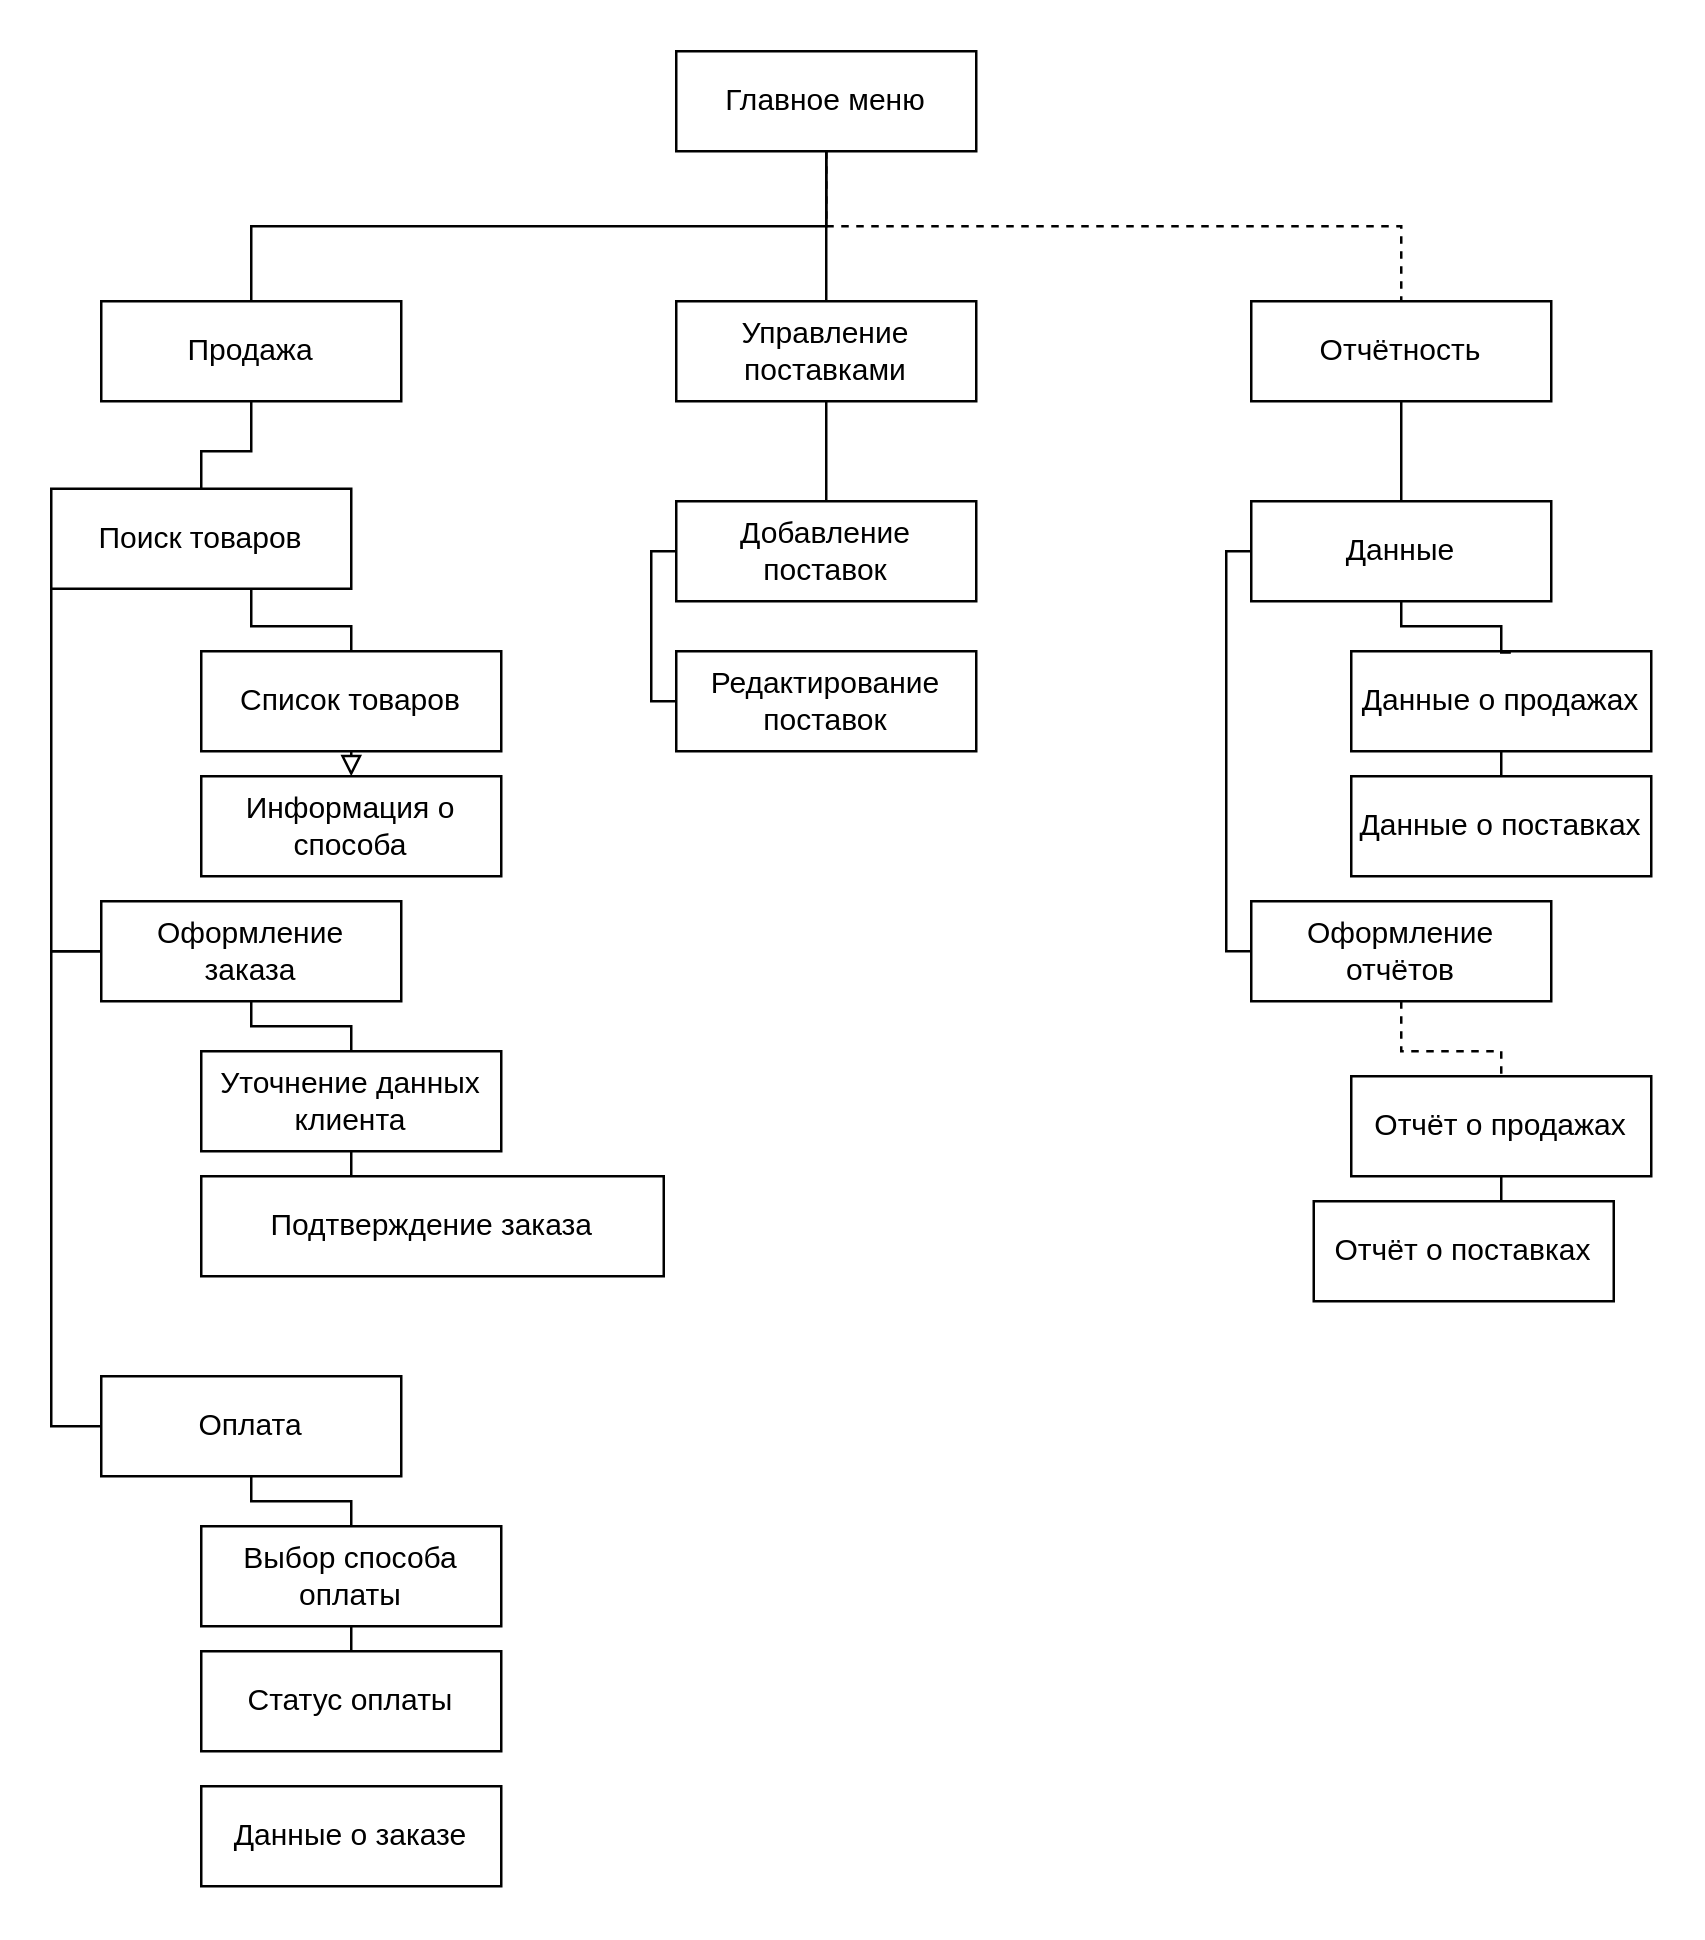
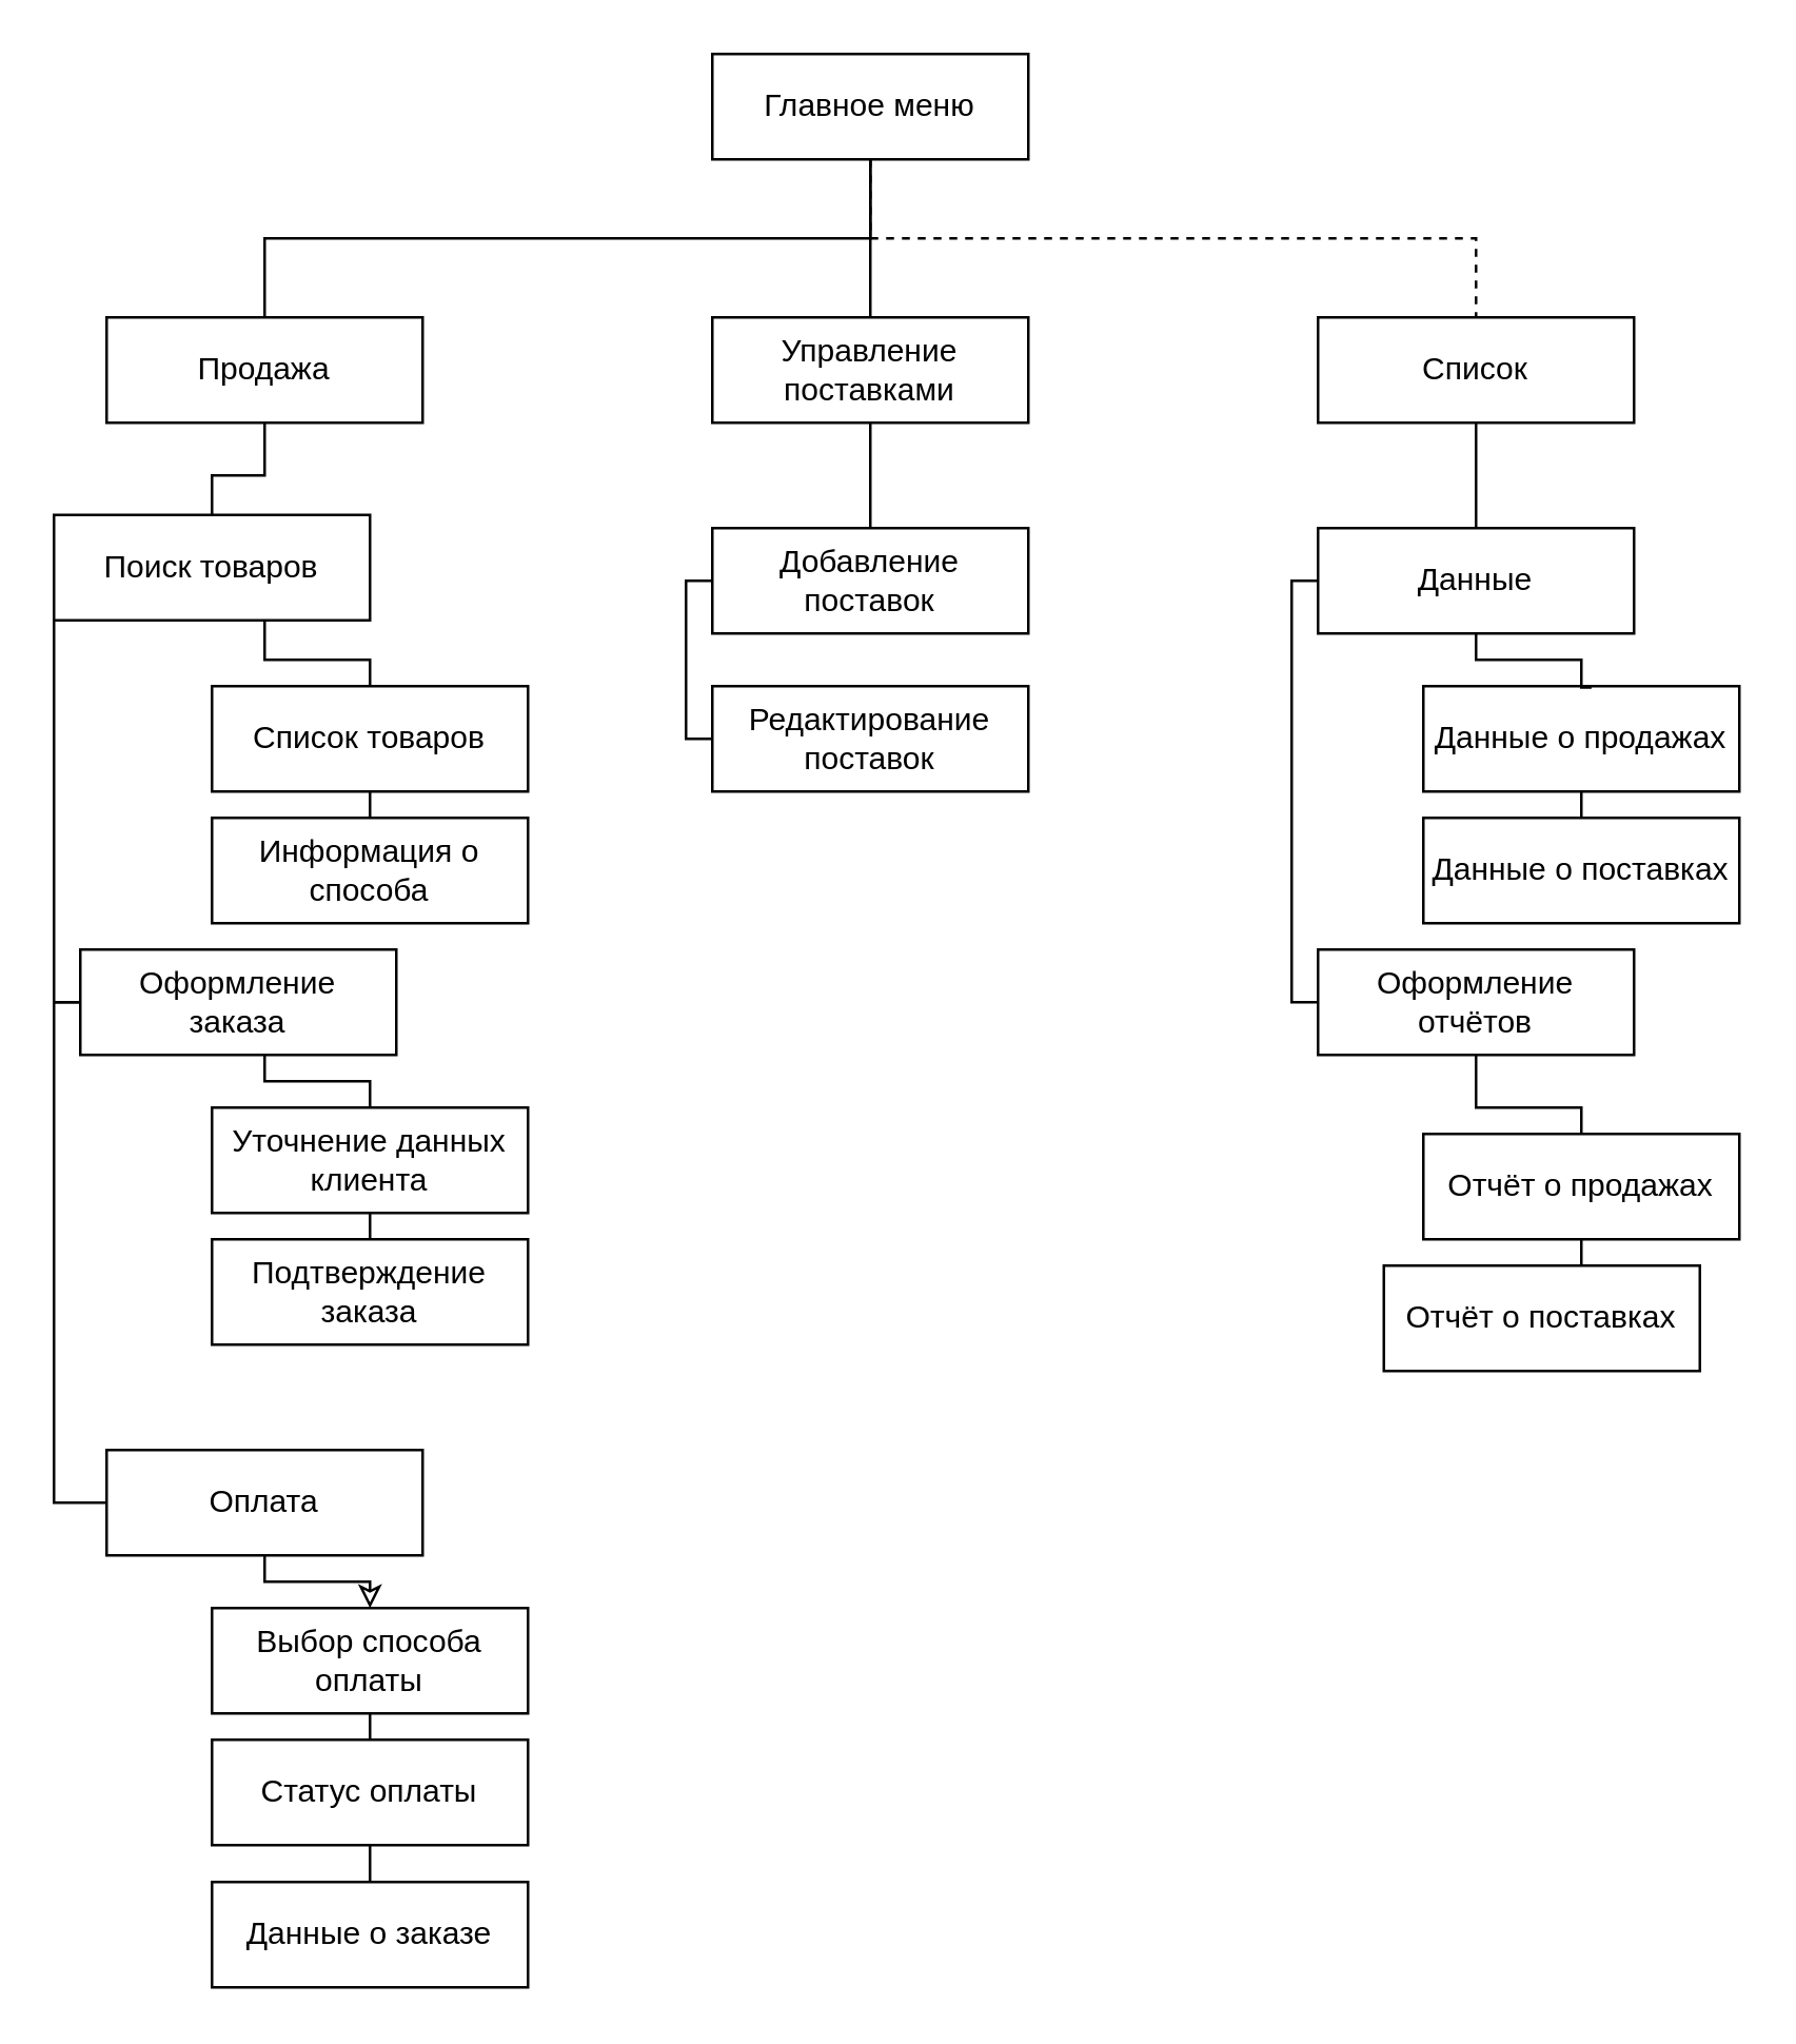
  <mxCell id="0" />
  <mxCell id="1" parent="0" />
  <mxCell id="2" style="edgeStyle=orthogonalEdgeStyle;rounded=0;orthogonalLoop=1;jettySize=auto;html=1;entryX=0.5;entryY=0;entryDx=0;entryDy=0;endArrow=none;endFill=0;" edge="1" parent="1" source="5" target="7"><mxGeometry relative="1" as="geometry" /></mxCell>
  <mxCell id="3" style="edgeStyle=orthogonalEdgeStyle;rounded=0;orthogonalLoop=1;jettySize=auto;html=1;entryX=0.5;entryY=0;entryDx=0;entryDy=0;endArrow=none;endFill=0;" edge="1" parent="1" source="5" target="9"><mxGeometry relative="1" as="geometry"><Array as="points"><mxPoint x="330" y="90" /><mxPoint x="100" y="90" /></Array></mxGeometry></mxCell>
  <mxCell id="4" style="edgeStyle=orthogonalEdgeStyle;rounded=0;orthogonalLoop=1;jettySize=auto;html=1;entryX=0.5;entryY=0;entryDx=0;entryDy=0;endArrow=none;endFill=0;dashed=1;" edge="1" parent="1" source="5" target="27"><mxGeometry relative="1" as="geometry"><Array as="points"><mxPoint x="330" y="90" /><mxPoint x="560" y="90" /></Array></mxGeometry></mxCell>
  <mxCell id="5" value="Главное меню" style="rounded=0;whiteSpace=wrap;html=1;" vertex="1" parent="1"><mxGeometry x="270" y="20" width="120" height="40" as="geometry" /></mxCell>
  <mxCell id="6" style="edgeStyle=orthogonalEdgeStyle;rounded=0;orthogonalLoop=1;jettySize=auto;html=1;endArrow=none;endFill=0;" edge="1" parent="1" source="7" target="43"><mxGeometry relative="1" as="geometry" /></mxCell>
  <mxCell id="7" value="Управление поставками" style="rounded=0;whiteSpace=wrap;html=1;" vertex="1" parent="1"><mxGeometry x="270" y="120" width="120" height="40" as="geometry" /></mxCell>
  <mxCell id="8" style="edgeStyle=orthogonalEdgeStyle;rounded=0;orthogonalLoop=1;jettySize=auto;html=1;entryX=0.5;entryY=0;entryDx=0;entryDy=0;endArrow=none;endFill=0;" edge="1" parent="1" source="9" target="12"><mxGeometry relative="1" as="geometry" /></mxCell>
  <mxCell id="9" value="Продажа" style="rounded=0;whiteSpace=wrap;html=1;" vertex="1" parent="1"><mxGeometry x="40" y="120" width="120" height="40" as="geometry" /></mxCell>
  <mxCell id="10" style="edgeStyle=orthogonalEdgeStyle;rounded=0;orthogonalLoop=1;jettySize=auto;html=1;entryX=0.5;entryY=0;entryDx=0;entryDy=0;endArrow=none;endFill=0;" edge="1" parent="1" source="12" target="14"><mxGeometry relative="1" as="geometry"><Array as="points"><mxPoint x="100" y="250" /><mxPoint x="140" y="250" /></Array></mxGeometry></mxCell>
  <mxCell id="11" style="edgeStyle=orthogonalEdgeStyle;rounded=0;orthogonalLoop=1;jettySize=auto;html=1;entryX=0;entryY=0.5;entryDx=0;entryDy=0;endArrow=none;endFill=0;" edge="1" parent="1" source="12" target="18"><mxGeometry relative="1" as="geometry"><Array as="points"><mxPoint x="20" y="215" /><mxPoint x="20" y="380" /></Array></mxGeometry></mxCell>
  <mxCell id="12" value="Поиск товаров" style="rounded=0;whiteSpace=wrap;html=1;" vertex="1" parent="1"><mxGeometry x="20" y="195" width="120" height="40" as="geometry" /></mxCell>
- <mxCell id="13" style="edgeStyle=orthogonalEdgeStyle;rounded=0;orthogonalLoop=1;jettySize=auto;html=1;exitX=0.5;exitY=1;exitDx=0;exitDy=0;entryX=0.5;entryY=0;entryDx=0;entryDy=0;endArrow=block;endFill=0;" edge="1" parent="1" source="14" target="15"><mxGeometry relative="1" as="geometry" /></mxCell>
+ <mxCell id="13" style="edgeStyle=orthogonalEdgeStyle;rounded=0;orthogonalLoop=1;jettySize=auto;html=1;exitX=0.5;exitY=1;exitDx=0;exitDy=0;entryX=0.5;entryY=0;entryDx=0;entryDy=0;endArrow=none;endFill=0;" edge="1" parent="1" source="14" target="15"><mxGeometry relative="1" as="geometry" /></mxCell>
  <mxCell id="14" value="Список товаров" style="rounded=0;whiteSpace=wrap;html=1;" vertex="1" parent="1"><mxGeometry x="80" y="260" width="120" height="40" as="geometry" /></mxCell>
  <mxCell id="15" value="Информация о способа" style="rounded=0;whiteSpace=wrap;html=1;" vertex="1" parent="1"><mxGeometry x="80" y="310" width="120" height="40" as="geometry" /></mxCell>
  <mxCell id="16" style="edgeStyle=orthogonalEdgeStyle;rounded=0;orthogonalLoop=1;jettySize=auto;html=1;entryX=0.5;entryY=0;entryDx=0;entryDy=0;endArrow=none;endFill=0;" edge="1" parent="1" source="18" target="40"><mxGeometry relative="1" as="geometry"><Array as="points"><mxPoint x="100" y="410" /><mxPoint x="140" y="410" /></Array></mxGeometry></mxCell>
  <mxCell id="17" style="edgeStyle=orthogonalEdgeStyle;rounded=0;orthogonalLoop=1;jettySize=auto;html=1;entryX=0;entryY=0.5;entryDx=0;entryDy=0;endArrow=none;endFill=0;" edge="1" parent="1" source="18" target="20"><mxGeometry relative="1" as="geometry"><Array as="points"><mxPoint x="20" y="380" /><mxPoint x="20" y="570" /></Array></mxGeometry></mxCell>
- <mxCell id="18" value="Оформление&lt;br&gt;заказа" style="rounded=0;whiteSpace=wrap;html=1;" vertex="1" parent="1"><mxGeometry x="40" y="360" width="120" height="40" as="geometry" /></mxCell>
- <mxCell id="19" style="edgeStyle=orthogonalEdgeStyle;rounded=0;orthogonalLoop=1;jettySize=auto;html=1;entryX=0.5;entryY=0;entryDx=0;entryDy=0;endArrow=none;endFill=0;" edge="1" parent="1" source="20" target="25"><mxGeometry relative="1" as="geometry"><Array as="points"><mxPoint x="100" y="600" /><mxPoint x="140" y="600" /></Array></mxGeometry></mxCell>
+ <mxCell id="18" value="Оформление&lt;br&gt;заказа" style="rounded=0;whiteSpace=wrap;html=1;" vertex="1" parent="1"><mxGeometry x="30" y="360" width="120" height="40" as="geometry" /></mxCell>
+ <mxCell id="19" style="edgeStyle=orthogonalEdgeStyle;rounded=0;orthogonalLoop=1;jettySize=auto;html=1;entryX=0.5;entryY=0;entryDx=0;entryDy=0;endArrow=classic;endFill=0;" edge="1" parent="1" source="20" target="25"><mxGeometry relative="1" as="geometry"><Array as="points"><mxPoint x="100" y="600" /><mxPoint x="140" y="600" /></Array></mxGeometry></mxCell>
  <mxCell id="20" value="Оплата" style="rounded=0;whiteSpace=wrap;html=1;" vertex="1" parent="1"><mxGeometry x="40" y="550" width="120" height="40" as="geometry" /></mxCell>
+ <mxCell id="21" style="edgeStyle=orthogonalEdgeStyle;rounded=0;orthogonalLoop=1;jettySize=auto;html=1;entryX=0.5;entryY=0;entryDx=0;entryDy=0;endArrow=none;endFill=0;" edge="1" parent="1" source="22" target="23"><mxGeometry relative="1" as="geometry" /></mxCell>
  <mxCell id="22" value="Статус оплаты" style="rounded=0;whiteSpace=wrap;html=1;" vertex="1" parent="1"><mxGeometry x="80" y="660" width="120" height="40" as="geometry" /></mxCell>
  <mxCell id="23" value="Данные о заказе" style="rounded=0;whiteSpace=wrap;html=1;" vertex="1" parent="1"><mxGeometry x="80" y="714" width="120" height="40" as="geometry" /></mxCell>
  <mxCell id="24" style="edgeStyle=orthogonalEdgeStyle;rounded=0;orthogonalLoop=1;jettySize=auto;html=1;endArrow=none;endFill=0;" edge="1" parent="1" source="25"><mxGeometry relative="1" as="geometry"><mxPoint x="140" y="660" as="targetPoint" /><Array as="points"><mxPoint x="140" y="660" /></Array></mxGeometry></mxCell>
  <mxCell id="25" value="Выбор способа оплаты" style="rounded=0;whiteSpace=wrap;html=1;" vertex="1" parent="1"><mxGeometry x="80" y="610" width="120" height="40" as="geometry" /></mxCell>
  <mxCell id="26" style="edgeStyle=orthogonalEdgeStyle;rounded=0;orthogonalLoop=1;jettySize=auto;html=1;entryX=0.5;entryY=0;entryDx=0;entryDy=0;endArrow=none;endFill=0;" edge="1" parent="1" source="27" target="29"><mxGeometry relative="1" as="geometry" /></mxCell>
- <mxCell id="27" value="Отчётность" style="rounded=0;whiteSpace=wrap;html=1;" vertex="1" parent="1"><mxGeometry x="500" y="120" width="120" height="40" as="geometry" /></mxCell>
+ <mxCell id="27" value="Список" style="rounded=0;whiteSpace=wrap;html=1;" vertex="1" parent="1"><mxGeometry x="500" y="120" width="120" height="40" as="geometry" /></mxCell>
  <mxCell id="28" style="edgeStyle=orthogonalEdgeStyle;rounded=0;orthogonalLoop=1;jettySize=auto;html=1;entryX=0;entryY=0.5;entryDx=0;entryDy=0;endArrow=none;endFill=0;" edge="1" parent="1" source="29" target="31"><mxGeometry relative="1" as="geometry"><Array as="points"><mxPoint x="490" y="220" /><mxPoint x="490" y="380" /></Array></mxGeometry></mxCell>
  <mxCell id="29" value="Данные" style="rounded=0;whiteSpace=wrap;html=1;" vertex="1" parent="1"><mxGeometry x="500" y="200" width="120" height="40" as="geometry" /></mxCell>
- <mxCell id="30" style="edgeStyle=orthogonalEdgeStyle;rounded=0;orthogonalLoop=1;jettySize=auto;html=1;entryX=0.5;entryY=0;entryDx=0;entryDy=0;endArrow=none;endFill=0;dashed=1;" edge="1" parent="1" source="31" target="33"><mxGeometry relative="1" as="geometry" /></mxCell>
+ <mxCell id="30" style="edgeStyle=orthogonalEdgeStyle;rounded=0;orthogonalLoop=1;jettySize=auto;html=1;entryX=0.5;entryY=0;entryDx=0;entryDy=0;endArrow=none;endFill=0;" edge="1" parent="1" source="31" target="33"><mxGeometry relative="1" as="geometry" /></mxCell>
  <mxCell id="31" value="Оформление&lt;br&gt;отчётов" style="rounded=0;whiteSpace=wrap;html=1;" vertex="1" parent="1"><mxGeometry x="500" y="360" width="120" height="40" as="geometry" /></mxCell>
  <mxCell id="32" style="edgeStyle=orthogonalEdgeStyle;rounded=0;orthogonalLoop=1;jettySize=auto;html=1;entryX=0.5;entryY=0;entryDx=0;entryDy=0;endArrow=none;endFill=0;" edge="1" parent="1" source="33" target="34"><mxGeometry relative="1" as="geometry" /></mxCell>
  <mxCell id="33" value="Отчёт о продажах" style="rounded=0;whiteSpace=wrap;html=1;" vertex="1" parent="1"><mxGeometry x="540" y="430" width="120" height="40" as="geometry" /></mxCell>
  <mxCell id="34" value="Отчёт о поставках" style="rounded=0;whiteSpace=wrap;html=1;" vertex="1" parent="1"><mxGeometry x="525" y="480" width="120" height="40" as="geometry" /></mxCell>
  <mxCell id="35" style="edgeStyle=orthogonalEdgeStyle;rounded=0;orthogonalLoop=1;jettySize=auto;html=1;entryX=0.5;entryY=0;entryDx=0;entryDy=0;endArrow=none;endFill=0;" edge="1" parent="1" source="36" target="37"><mxGeometry relative="1" as="geometry" /></mxCell>
  <mxCell id="36" value="Данные о продажах" style="rounded=0;whiteSpace=wrap;html=1;" vertex="1" parent="1"><mxGeometry x="540" y="260" width="120" height="40" as="geometry" /></mxCell>
  <mxCell id="37" value="Данные о поставках" style="rounded=0;whiteSpace=wrap;html=1;" vertex="1" parent="1"><mxGeometry x="540" y="310" width="120" height="40" as="geometry" /></mxCell>
  <mxCell id="38" style="edgeStyle=orthogonalEdgeStyle;rounded=0;orthogonalLoop=1;jettySize=auto;html=1;entryX=0.532;entryY=0.012;entryDx=0;entryDy=0;entryPerimeter=0;endArrow=none;endFill=0;" edge="1" parent="1" source="29" target="36"><mxGeometry relative="1" as="geometry"><Array as="points"><mxPoint x="560" y="250" /><mxPoint x="600" y="250" /><mxPoint x="600" y="261" /></Array></mxGeometry></mxCell>
  <mxCell id="39" style="edgeStyle=orthogonalEdgeStyle;rounded=0;orthogonalLoop=1;jettySize=auto;html=1;entryX=0.5;entryY=0;entryDx=0;entryDy=0;endArrow=none;endFill=0;" edge="1" parent="1" source="40" target="41"><mxGeometry relative="1" as="geometry" /></mxCell>
  <mxCell id="40" value="Уточнение данных клиента" style="rounded=0;whiteSpace=wrap;html=1;" vertex="1" parent="1"><mxGeometry x="80" y="420" width="120" height="40" as="geometry" /></mxCell>
- <mxCell id="41" value="Подтверждение заказа" style="rounded=0;whiteSpace=wrap;html=1;" vertex="1" parent="1"><mxGeometry x="80" y="470" width="185" height="40" as="geometry" /></mxCell>
+ <mxCell id="41" value="Подтверждение заказа" style="rounded=0;whiteSpace=wrap;html=1;" vertex="1" parent="1"><mxGeometry x="80" y="470" width="120" height="40" as="geometry" /></mxCell>
  <mxCell id="42" style="edgeStyle=orthogonalEdgeStyle;rounded=0;orthogonalLoop=1;jettySize=auto;html=1;entryX=0;entryY=0.5;entryDx=0;entryDy=0;endArrow=none;endFill=0;" edge="1" parent="1" source="43" target="44"><mxGeometry relative="1" as="geometry"><Array as="points"><mxPoint x="260" y="220" /><mxPoint x="260" y="280" /></Array></mxGeometry></mxCell>
  <mxCell id="43" value="Добавление поставок" style="rounded=0;whiteSpace=wrap;html=1;" vertex="1" parent="1"><mxGeometry x="270" y="200" width="120" height="40" as="geometry" /></mxCell>
  <mxCell id="44" value="Редактирование&lt;br&gt;поставок" style="rounded=0;whiteSpace=wrap;html=1;" vertex="1" parent="1"><mxGeometry x="270" y="260" width="120" height="40" as="geometry" /></mxCell>
